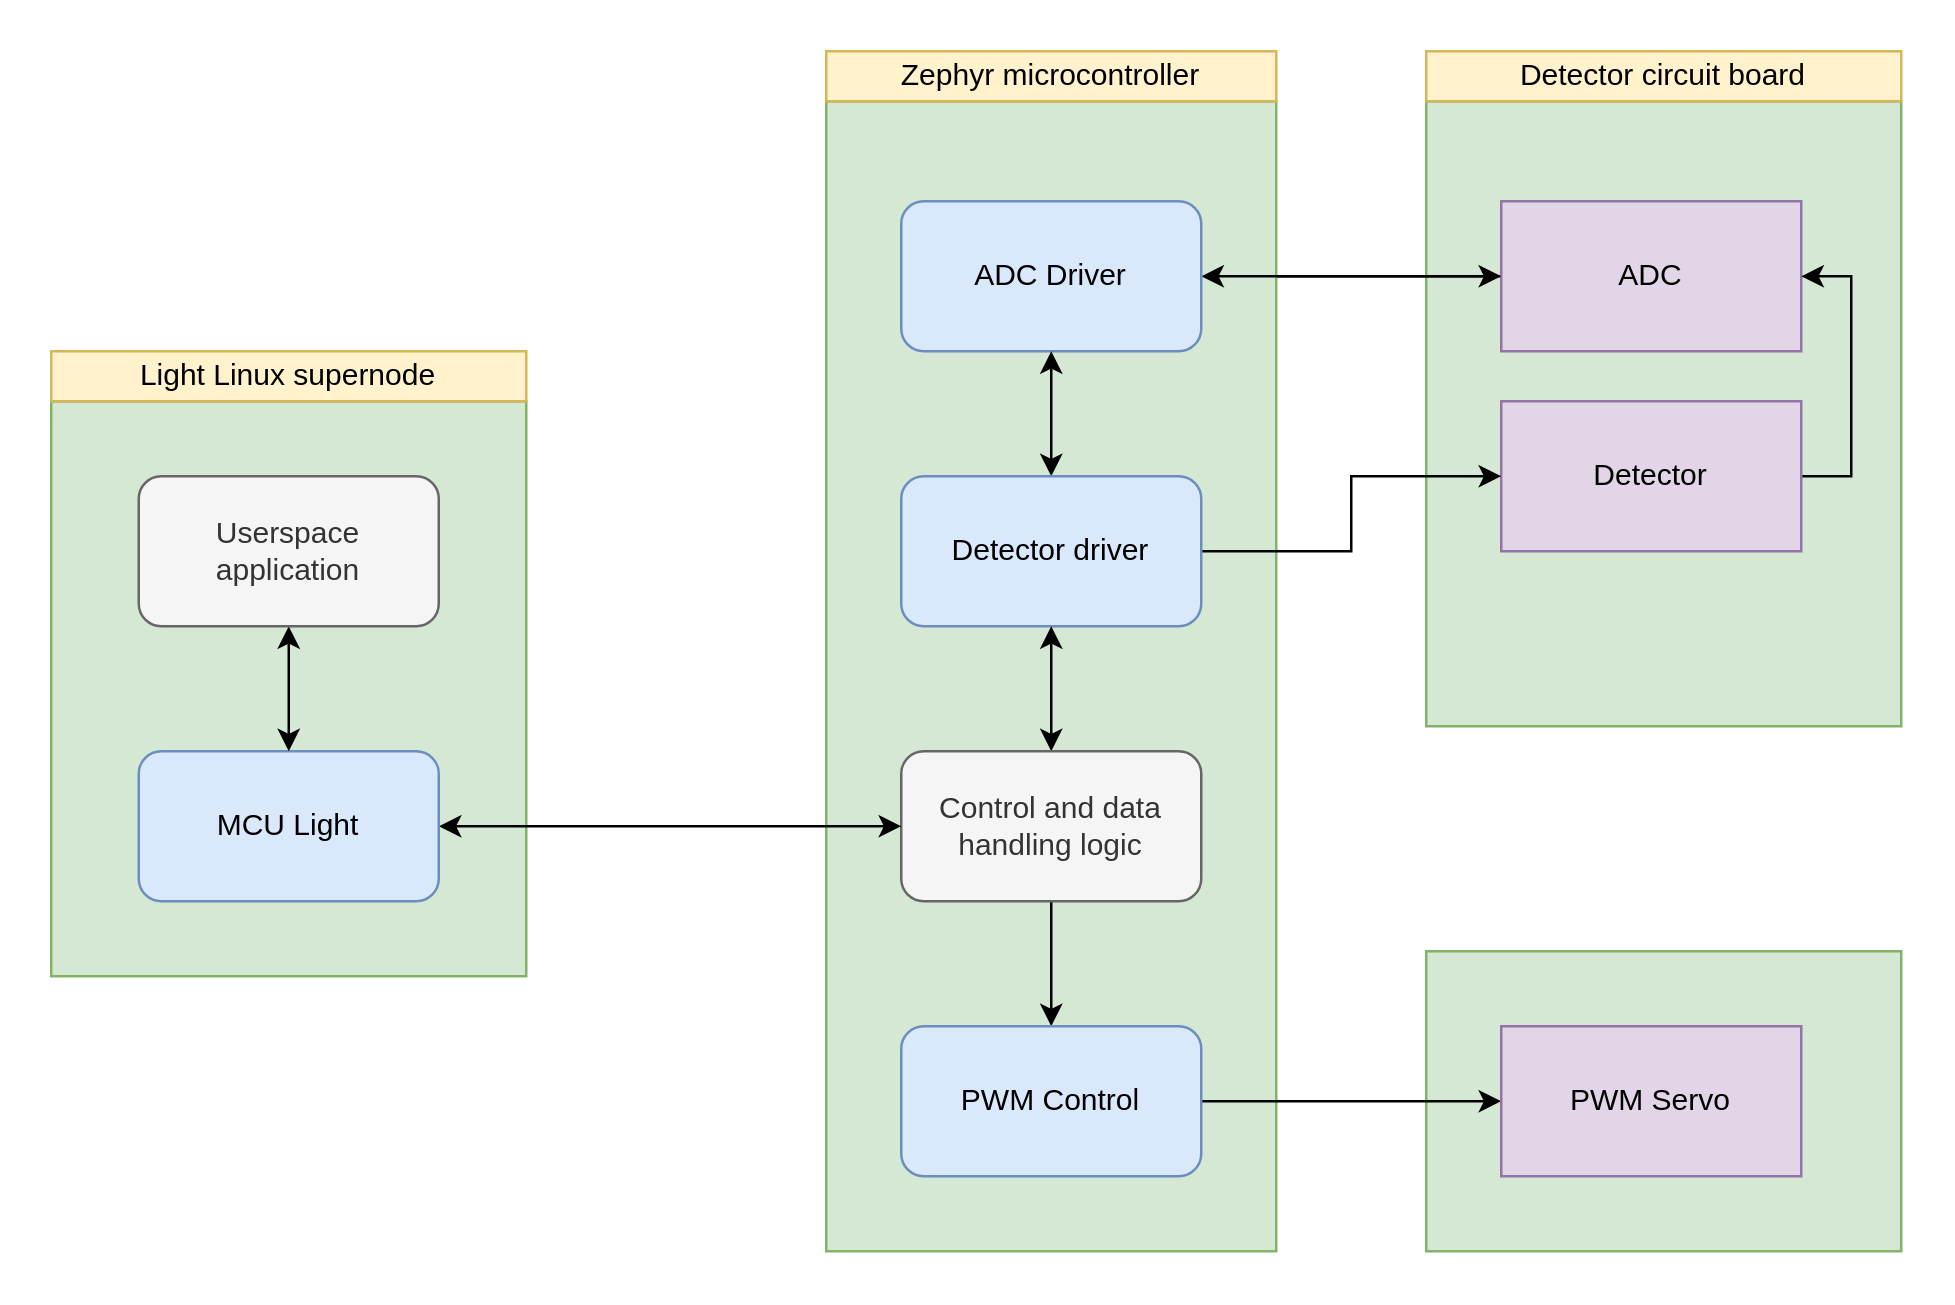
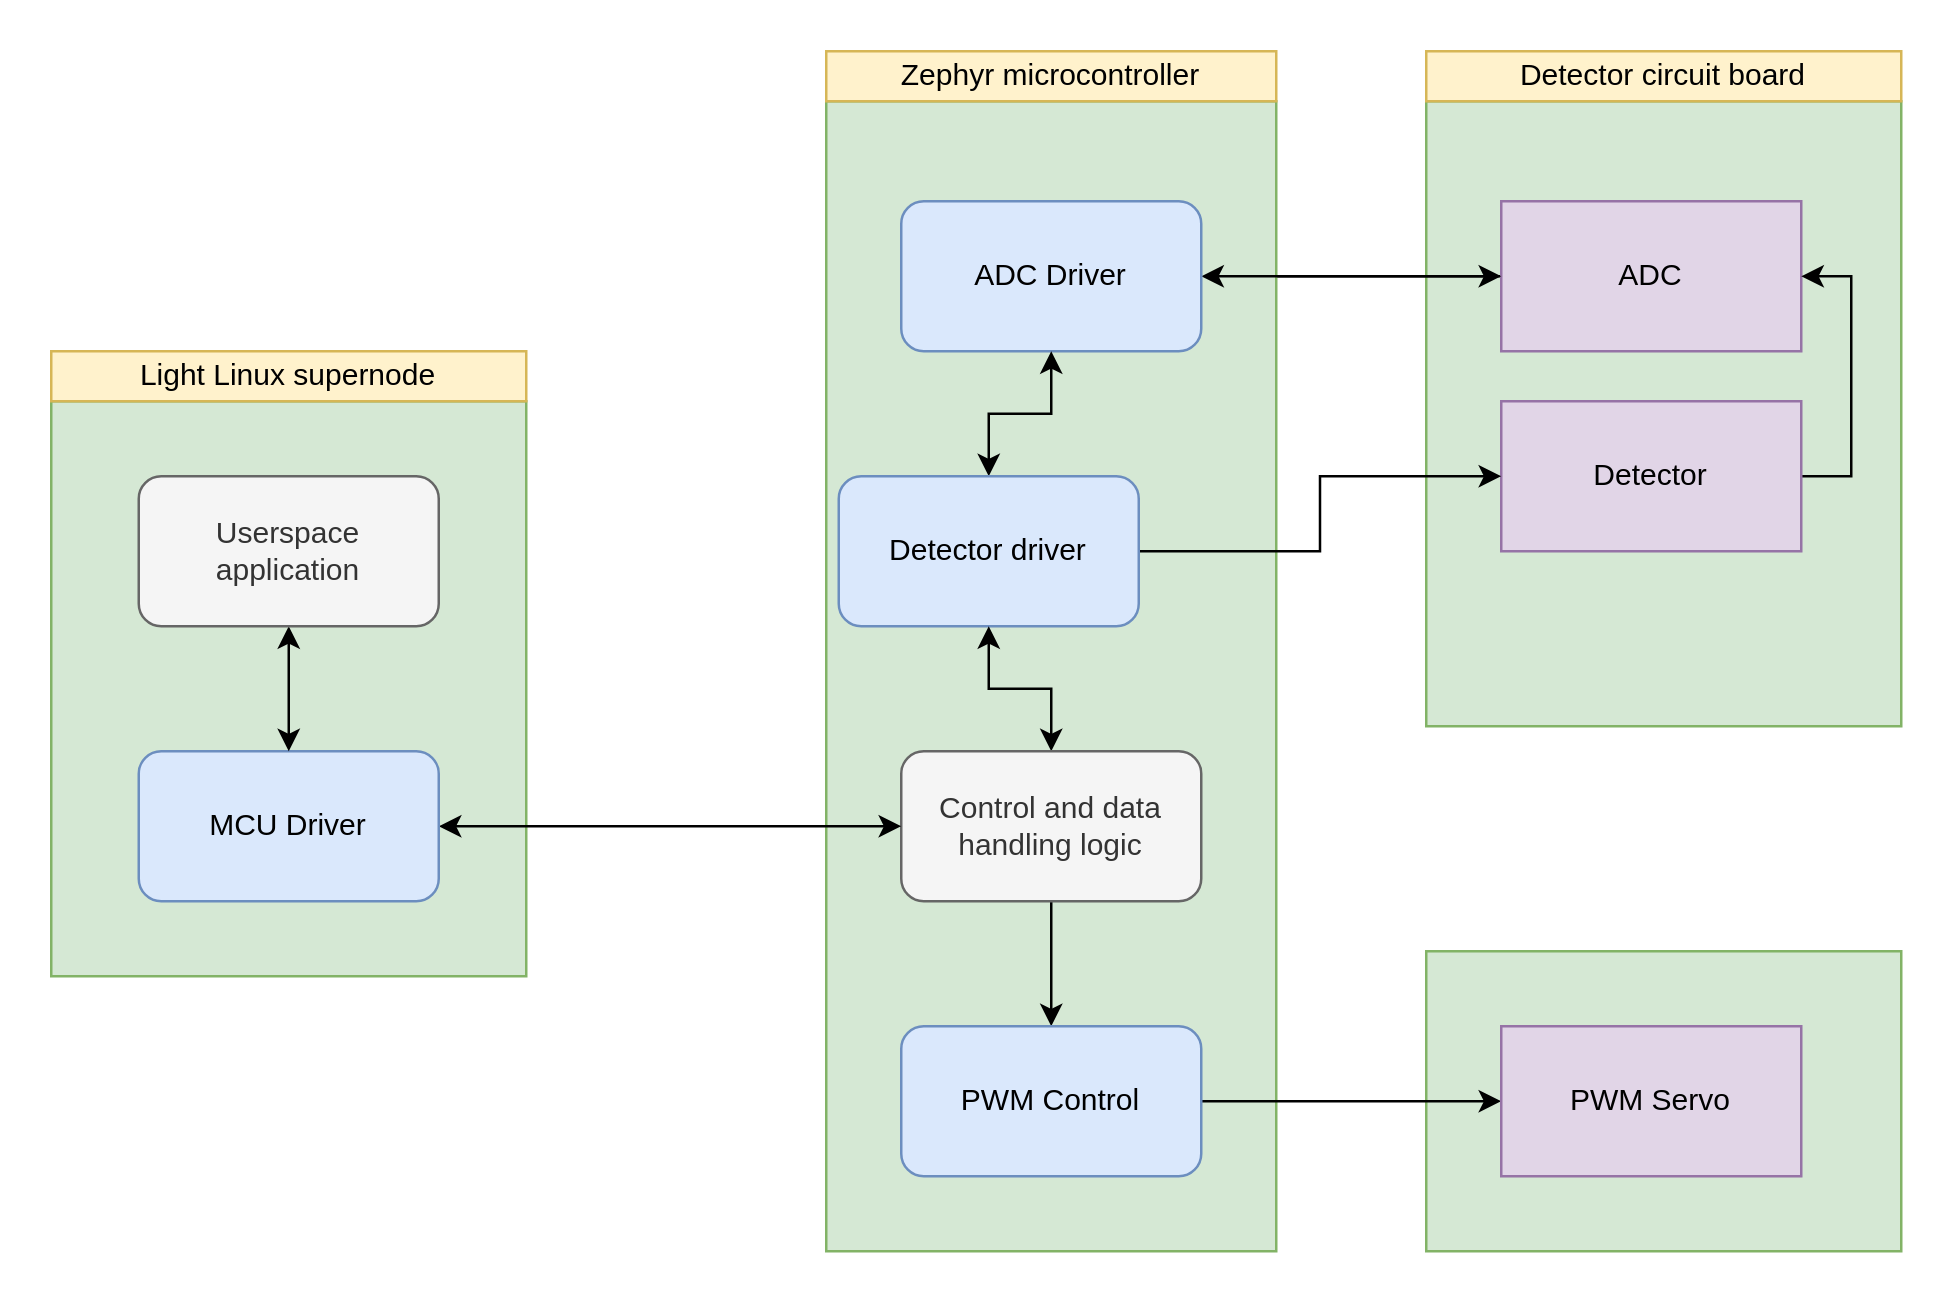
  <mxCell id="0" />
  <mxCell id="1" parent="0" />
  <mxCell id="2" value="" style="rounded=0;whiteSpace=wrap;html=1;fillColor=#d5e8d4;strokeColor=#82b366;" vertex="1" parent="1"><mxGeometry x="570" y="380" width="190" height="120" as="geometry" /></mxCell>
  <mxCell id="3" value="" style="rounded=0;whiteSpace=wrap;html=1;fillColor=#d5e8d4;strokeColor=#82b366;" vertex="1" parent="1"><mxGeometry x="570" y="40" width="190" height="250" as="geometry" /></mxCell>
  <mxCell id="4" style="edgeStyle=orthogonalEdgeStyle;rounded=0;orthogonalLoop=1;jettySize=auto;html=1;exitX=0;exitY=0.5;exitDx=0;exitDy=0;entryX=1;entryY=0.5;entryDx=0;entryDy=0;" edge="1" parent="1" source="5" target="10"><mxGeometry relative="1" as="geometry" /></mxCell>
  <mxCell id="5" value="ADC" style="rounded=0;whiteSpace=wrap;html=1;fillColor=#e1d5e7;strokeColor=#9673a6;" vertex="1" parent="1"><mxGeometry x="600" y="80" width="120" height="60" as="geometry" /></mxCell>
  <mxCell id="6" style="edgeStyle=orthogonalEdgeStyle;rounded=0;orthogonalLoop=1;jettySize=auto;html=1;exitX=1;exitY=0.5;exitDx=0;exitDy=0;entryX=1;entryY=0.5;entryDx=0;entryDy=0;" edge="1" parent="1" source="7" target="5"><mxGeometry relative="1" as="geometry" /></mxCell>
  <mxCell id="7" value="Detector" style="rounded=0;whiteSpace=wrap;html=1;fillColor=#e1d5e7;strokeColor=#9673a6;" vertex="1" parent="1"><mxGeometry x="600" y="160" width="120" height="60" as="geometry" /></mxCell>
  <mxCell id="8" value="" style="rounded=0;whiteSpace=wrap;html=1;fillColor=#d5e8d4;strokeColor=#82b366;" vertex="1" parent="1"><mxGeometry x="330" y="40" width="180" height="460" as="geometry" /></mxCell>
  <mxCell id="9" style="edgeStyle=orthogonalEdgeStyle;rounded=0;orthogonalLoop=1;jettySize=auto;html=1;exitX=0;exitY=0.5;exitDx=0;exitDy=0;entryX=1;entryY=0.5;entryDx=0;entryDy=0;startArrow=classic;startFill=1;" edge="1" parent="1" source="5" target="10"><mxGeometry relative="1" as="geometry" /></mxCell>
  <mxCell id="10" value="ADC Driver" style="rounded=1;whiteSpace=wrap;html=1;fillColor=#dae8fc;strokeColor=#6c8ebf;" vertex="1" parent="1"><mxGeometry x="360" y="80" width="120" height="60" as="geometry" /></mxCell>
  <mxCell id="11" style="edgeStyle=orthogonalEdgeStyle;rounded=0;orthogonalLoop=1;jettySize=auto;html=1;exitX=1;exitY=0.5;exitDx=0;exitDy=0;startArrow=none;startFill=0;" edge="1" parent="1" source="13" target="7"><mxGeometry relative="1" as="geometry" /></mxCell>
  <mxCell id="12" style="edgeStyle=orthogonalEdgeStyle;rounded=0;orthogonalLoop=1;jettySize=auto;html=1;exitX=0.5;exitY=0;exitDx=0;exitDy=0;entryX=0.5;entryY=1;entryDx=0;entryDy=0;startArrow=classic;startFill=1;" edge="1" parent="1" source="13" target="10"><mxGeometry relative="1" as="geometry" /></mxCell>
- <mxCell id="13" value="Detector driver" style="rounded=1;whiteSpace=wrap;html=1;fillColor=#dae8fc;strokeColor=#6c8ebf;" vertex="1" parent="1"><mxGeometry x="360" y="190" width="120" height="60" as="geometry" /></mxCell>
+ <mxCell id="13" value="Detector driver" style="rounded=1;whiteSpace=wrap;html=1;fillColor=#dae8fc;strokeColor=#6c8ebf;" vertex="1" parent="1"><mxGeometry x="335" y="190" width="120" height="60" as="geometry" /></mxCell>
  <mxCell id="14" style="edgeStyle=orthogonalEdgeStyle;rounded=0;orthogonalLoop=1;jettySize=auto;html=1;exitX=0.5;exitY=0;exitDx=0;exitDy=0;entryX=0.5;entryY=1;entryDx=0;entryDy=0;startArrow=classic;startFill=1;" edge="1" parent="1" source="16" target="13"><mxGeometry relative="1" as="geometry" /></mxCell>
  <mxCell id="15" style="edgeStyle=orthogonalEdgeStyle;rounded=0;orthogonalLoop=1;jettySize=auto;html=1;exitX=0.5;exitY=1;exitDx=0;exitDy=0;entryX=0.5;entryY=0;entryDx=0;entryDy=0;" edge="1" parent="1" source="16" target="18"><mxGeometry relative="1" as="geometry" /></mxCell>
  <mxCell id="16" value="Control and data handling logic" style="rounded=1;whiteSpace=wrap;html=1;fillColor=#f5f5f5;fontColor=#333333;strokeColor=#666666;" vertex="1" parent="1"><mxGeometry x="360" y="300" width="120" height="60" as="geometry" /></mxCell>
  <mxCell id="17" style="edgeStyle=orthogonalEdgeStyle;rounded=0;orthogonalLoop=1;jettySize=auto;html=1;exitX=1;exitY=0.5;exitDx=0;exitDy=0;entryX=0;entryY=0.5;entryDx=0;entryDy=0;startArrow=none;startFill=0;" edge="1" parent="1" source="18" target="20"><mxGeometry relative="1" as="geometry" /></mxCell>
  <mxCell id="18" value="PWM Control" style="rounded=1;whiteSpace=wrap;html=1;fillColor=#dae8fc;strokeColor=#6c8ebf;" vertex="1" parent="1"><mxGeometry x="360" y="410" width="120" height="60" as="geometry" /></mxCell>
  <mxCell id="19" value="" style="rounded=0;whiteSpace=wrap;html=1;fillColor=#d5e8d4;strokeColor=#82b366;" vertex="1" parent="1"><mxGeometry x="20" y="160" width="190" height="230" as="geometry" /></mxCell>
  <mxCell id="20" value="PWM Servo" style="rounded=0;whiteSpace=wrap;html=1;fillColor=#e1d5e7;strokeColor=#9673a6;" vertex="1" parent="1"><mxGeometry x="600" y="410" width="120" height="60" as="geometry" /></mxCell>
  <mxCell id="21" style="edgeStyle=orthogonalEdgeStyle;rounded=0;orthogonalLoop=1;jettySize=auto;html=1;exitX=1;exitY=0.5;exitDx=0;exitDy=0;entryX=0;entryY=0.5;entryDx=0;entryDy=0;startArrow=classic;startFill=1;" edge="1" parent="1" source="22" target="16"><mxGeometry relative="1" as="geometry" /></mxCell>
- <mxCell id="22" value="MCU Light" style="rounded=1;whiteSpace=wrap;html=1;fillColor=#dae8fc;strokeColor=#6c8ebf;" vertex="1" parent="1"><mxGeometry x="55" y="300" width="120" height="60" as="geometry" /></mxCell>
+ <mxCell id="22" value="MCU Driver" style="rounded=1;whiteSpace=wrap;html=1;fillColor=#dae8fc;strokeColor=#6c8ebf;" vertex="1" parent="1"><mxGeometry x="55" y="300" width="120" height="60" as="geometry" /></mxCell>
  <mxCell id="23" style="edgeStyle=orthogonalEdgeStyle;rounded=0;orthogonalLoop=1;jettySize=auto;html=1;exitX=0.5;exitY=1;exitDx=0;exitDy=0;entryX=0.5;entryY=0;entryDx=0;entryDy=0;startArrow=classic;startFill=1;" edge="1" parent="1" source="24" target="22"><mxGeometry relative="1" as="geometry" /></mxCell>
  <mxCell id="24" value="Userspace application" style="rounded=1;whiteSpace=wrap;html=1;fillColor=#f5f5f5;fontColor=#333333;strokeColor=#666666;" vertex="1" parent="1"><mxGeometry x="55" y="190" width="120" height="60" as="geometry" /></mxCell>
  <mxCell id="25" value="Light Linux supernode" style="rounded=0;whiteSpace=wrap;html=1;fillColor=#fff2cc;strokeColor=#d6b656;" vertex="1" parent="1"><mxGeometry x="20" y="140" width="190" height="20" as="geometry" /></mxCell>
  <mxCell id="26" value="Zephyr microcontroller" style="rounded=0;whiteSpace=wrap;html=1;fillColor=#fff2cc;strokeColor=#d6b656;" vertex="1" parent="1"><mxGeometry x="330" y="20" width="180" height="20" as="geometry" /></mxCell>
  <mxCell id="27" value="Detector circuit board" style="rounded=0;whiteSpace=wrap;html=1;fillColor=#fff2cc;strokeColor=#d6b656;" vertex="1" parent="1"><mxGeometry x="570" y="20" width="190" height="20" as="geometry" /></mxCell>
